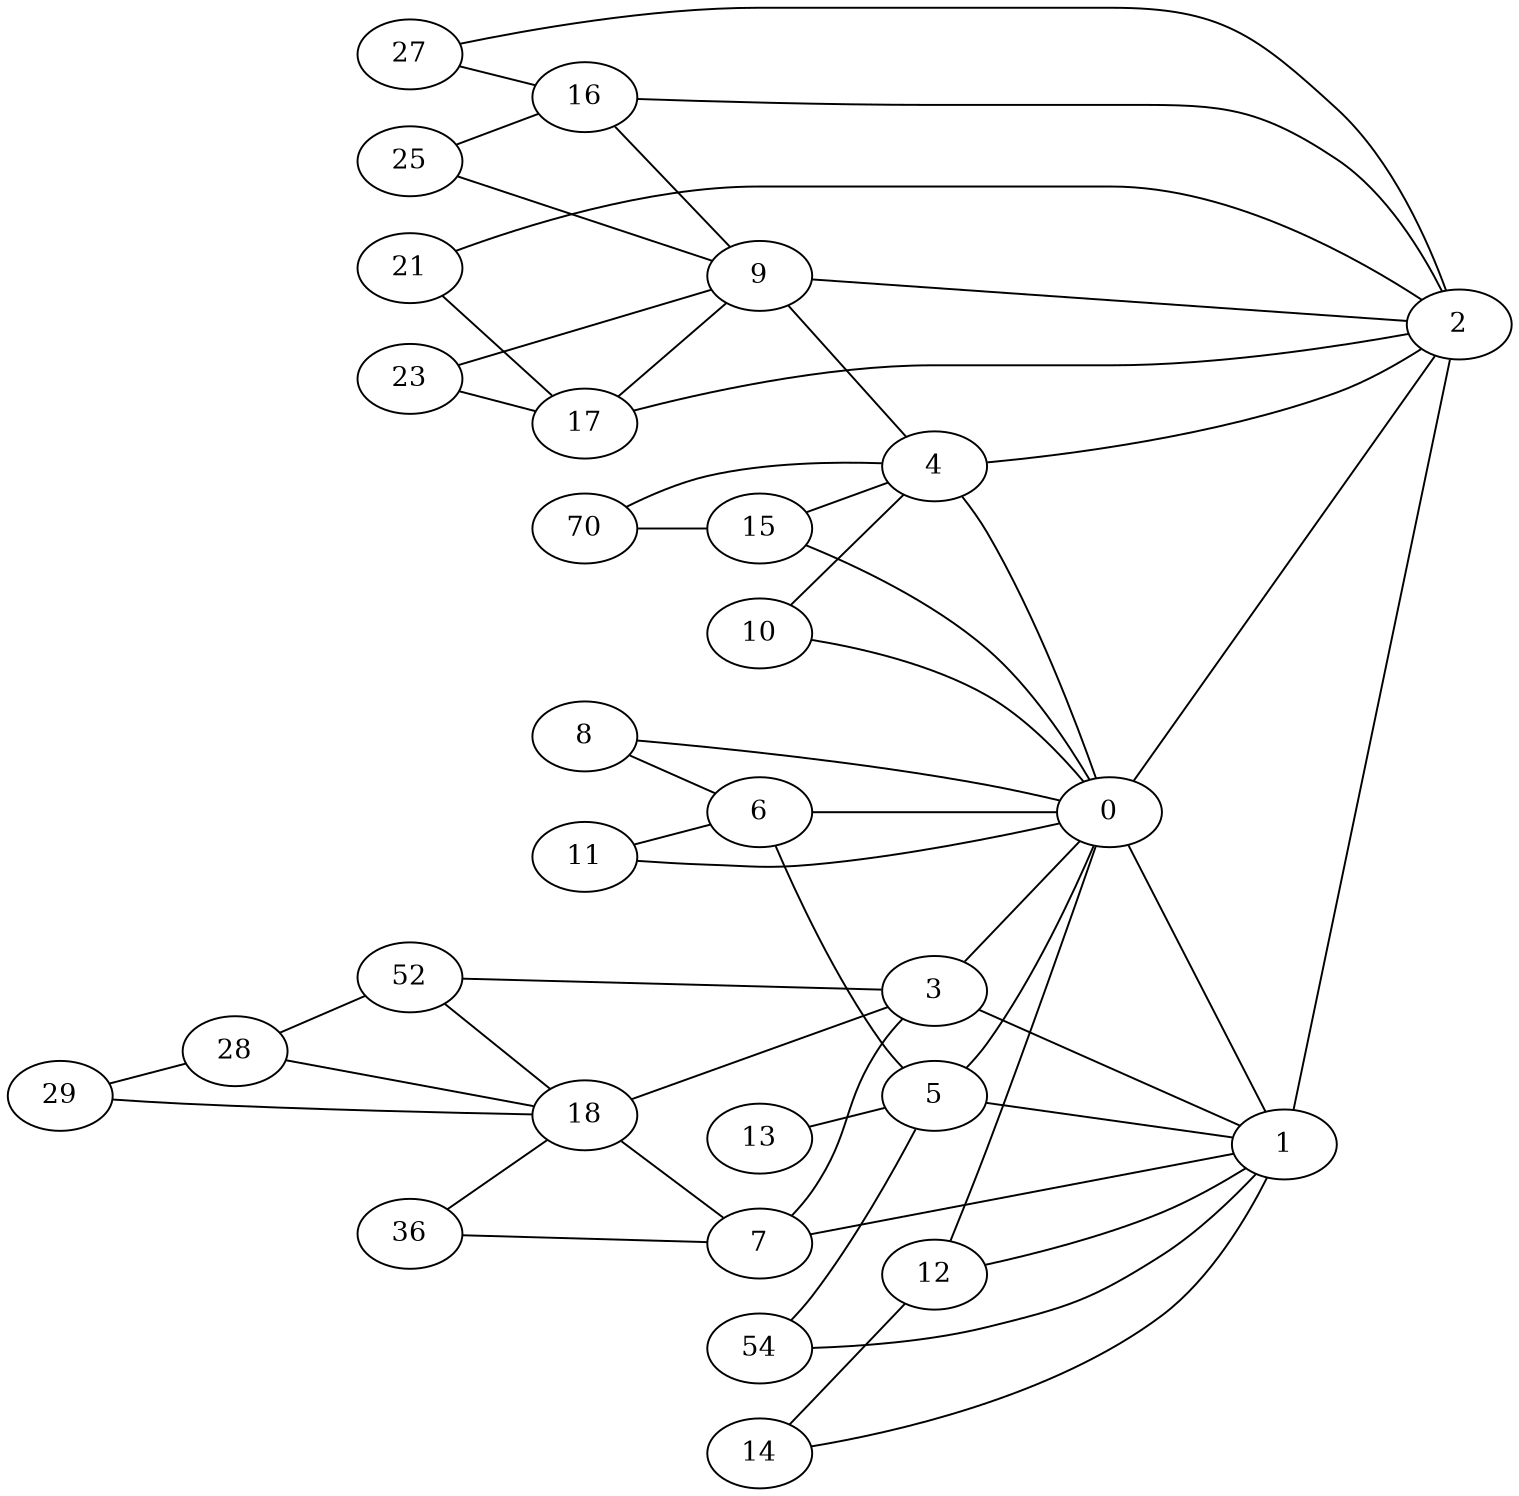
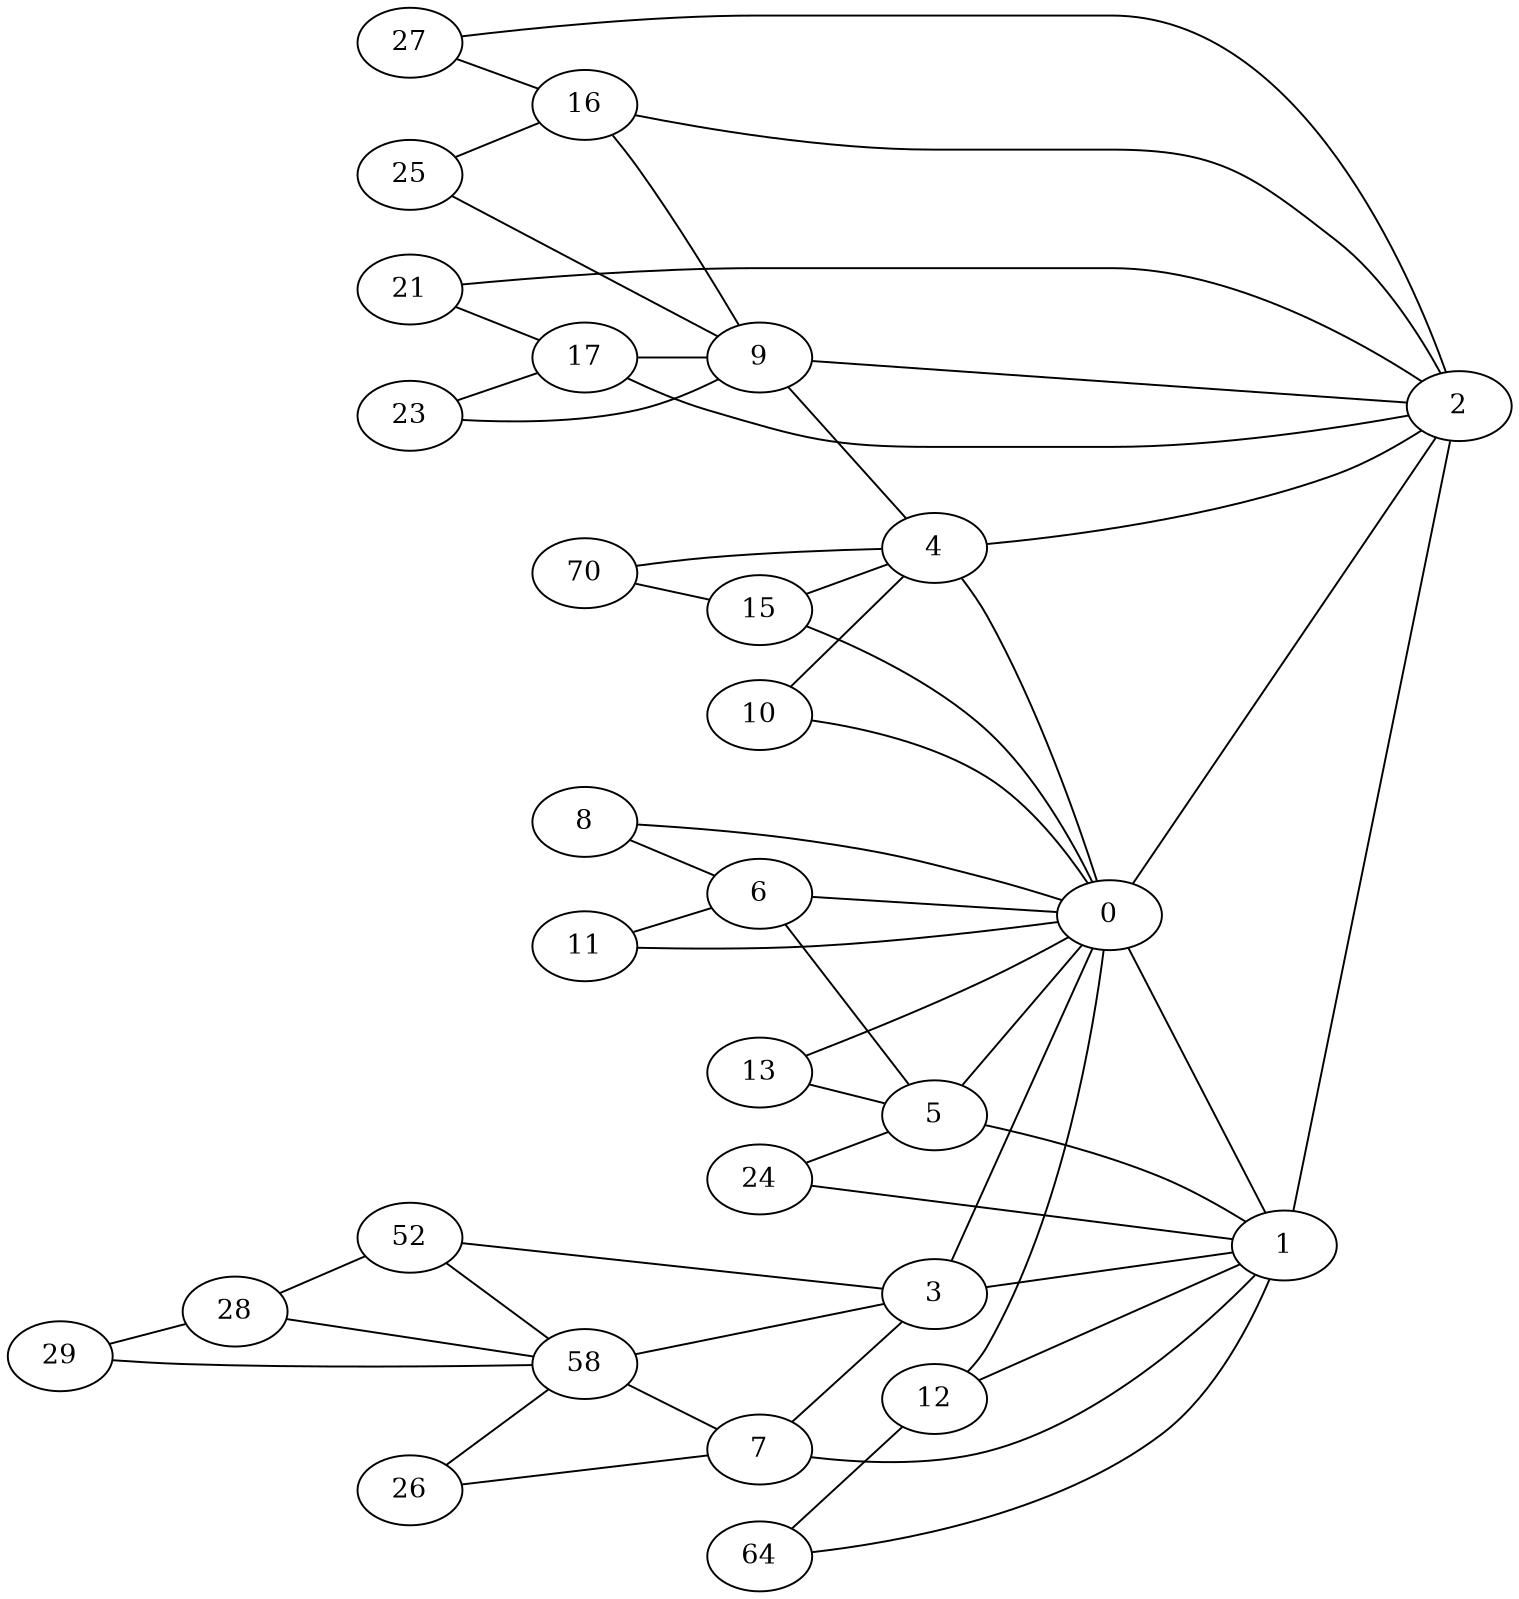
  graph {
    rankdir=LR
    0
    1
    2
    3
    4
    5
    6
    7
    8
    9
    10
    11
    12
    13
-   14
+   14 [label=64]
    15
    16
    17
-   18
+   18 [label=58]
    n20 [label=70]
    21
    n22 [label=52]
    23
-   24 [label=54]
+   24
    25
-   26 [label=36]
+   26
    27
    28
    29
    0 -- 1
    1 -- 2
    2 -- 0
    3 -- 0
    3 -- 1
    4 -- 0
    4 -- 2
    5 -- 0
    5 -- 1
    6 -- 0
    6 -- 5
    7 -- 1
    7 -- 3
    8 -- 0
    8 -- 6
    9 -- 2
    9 -- 4
    10 -- 0
    10 -- 4
    11 -- 0
    11 -- 6
    12 -- 0
    12 -- 1
+   13 -- 0
    13 -- 5
    14 -- 1
    14 -- 12
    15 -- 0
    15 -- 4
    16 -- 2
    16 -- 9
    17 -- 2
    17 -- 9
    18 -- 3
    18 -- 7
    n20 -- 4
    n20 -- 15
    21 -- 2
    21 -- 17
    n22 -- 3
    n22 -- 18
    23 -- 9
    23 -- 17
    24 -- 1
    24 -- 5
    25 -- 9
    25 -- 16
    26 -- 7
    26 -- 18
    27 -- 2
    27 -- 16
    28 -- 18
    28 -- n22
    29 -- 18
    29 -- 28
  }
